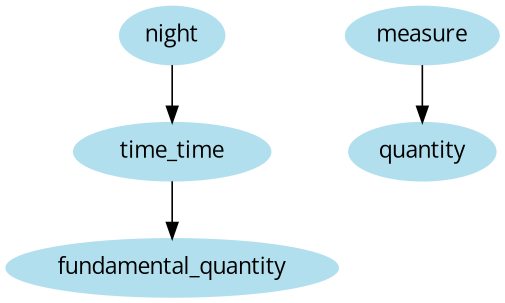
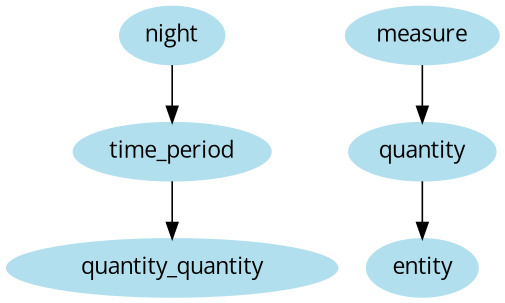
  digraph {
    fontname="Open Sans"
    node [color=lightblue2 fontname="Open Sans" style=filled]
    edge [fontname="Open Sans"]
    night
-   time_period [label=time_time]
-   fundamental_quantity
+   time_period
+   fundamental_quantity [label=quantity_quantity]
    n4 [label=quantity]
    measure
+   entity
    night -> time_period
    time_period -> fundamental_quantity
+   n4 -> entity
    measure -> n4
  }
